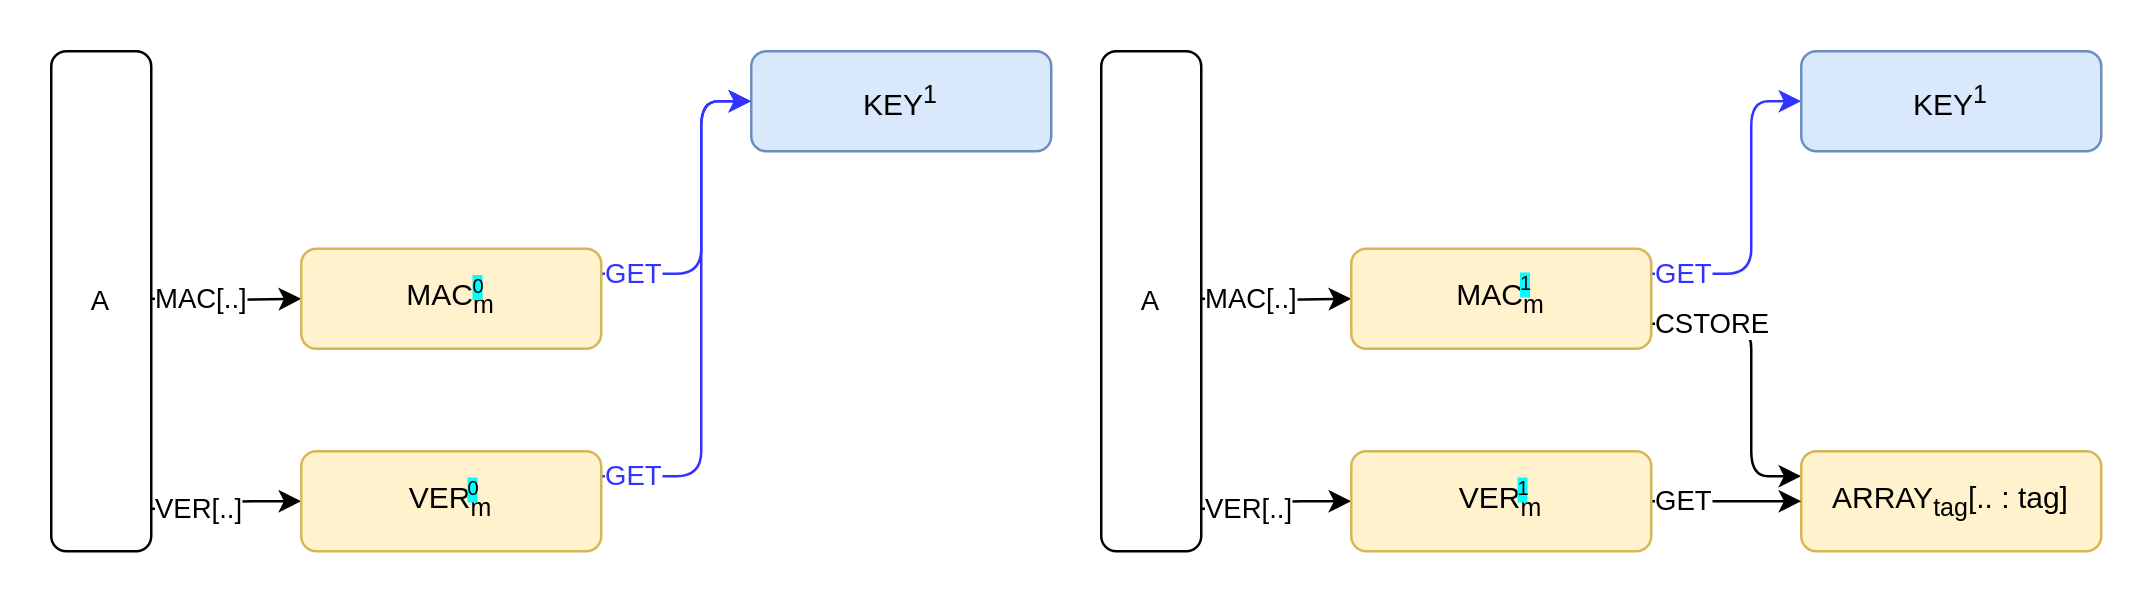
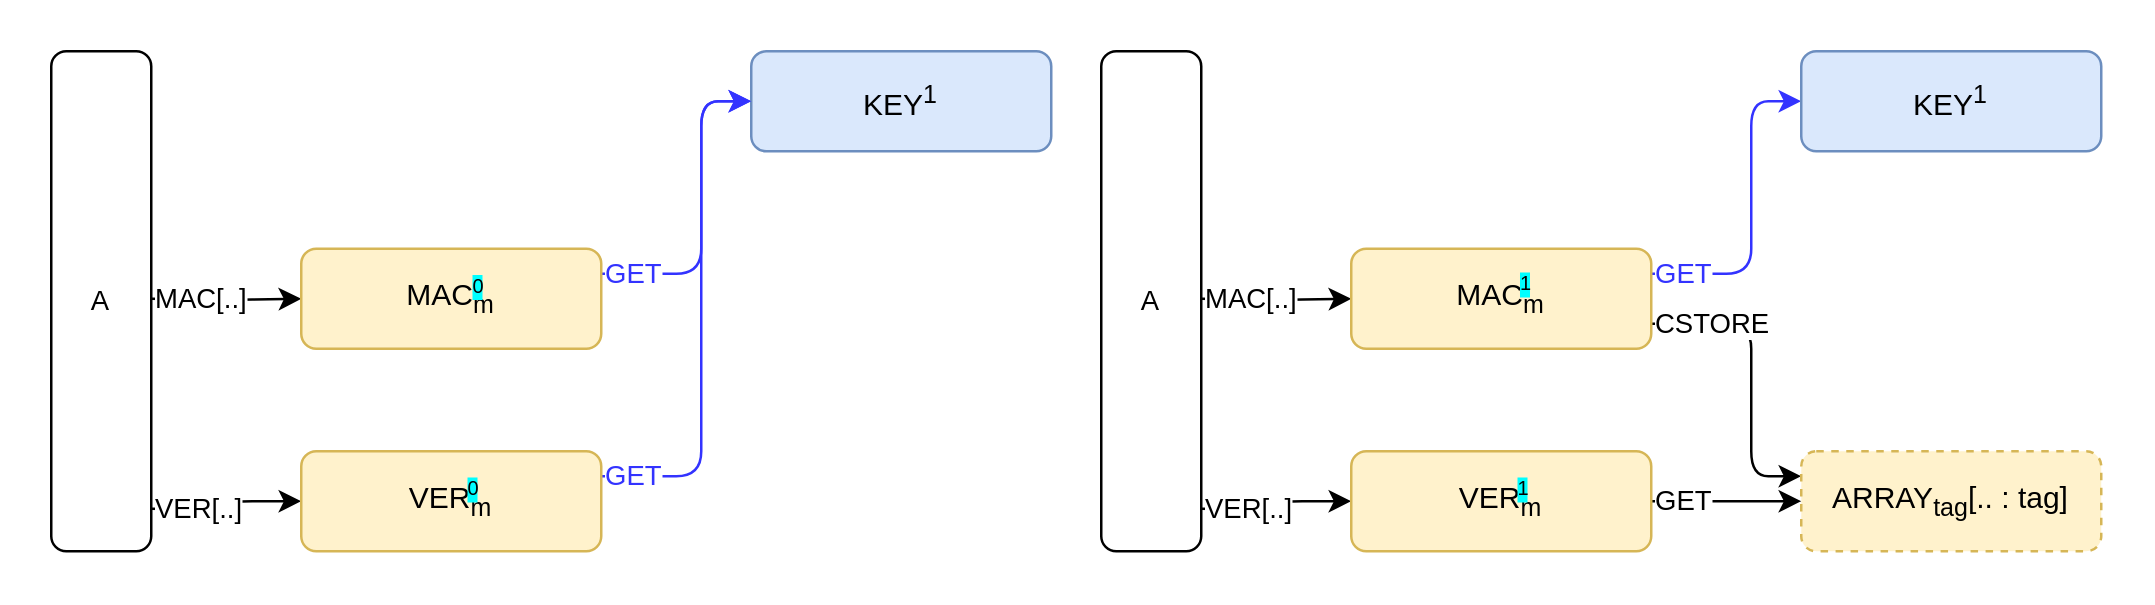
  <mxCell id="0" />
  <mxCell id="1" parent="0" />
  <mxCell id="2" value="&lt;font color=&quot;#000000&quot;&gt;A&lt;/font&gt;" style="rounded=1;whiteSpace=wrap;html=1;labelBackgroundColor=none;fontSize=11;fontColor=#3333FF;" parent="1" vertex="1"><mxGeometry x="20" y="20" width="40" height="200" as="geometry" /></mxCell>
  <mxCell id="3" value="&lt;font color=&quot;#000000&quot;&gt;MAC[..]&lt;/font&gt;" style="edgeStyle=orthogonalEdgeStyle;rounded=1;orthogonalLoop=1;jettySize=auto;html=1;entryX=0;entryY=0.5;entryDx=0;entryDy=0;strokeColor=#000000;fontSize=11;fontColor=#3333FF;align=left;exitX=0.989;exitY=0.428;exitDx=0;exitDy=0;exitPerimeter=0;" parent="1" target="5" edge="1"><mxGeometry x="-1" relative="1" as="geometry"><mxPoint x="60" y="119" as="sourcePoint" /><mxPoint as="offset" /></mxGeometry></mxCell>
  <mxCell id="4" value="&lt;font color=&quot;#3333ff&quot;&gt;GET&lt;/font&gt;" style="edgeStyle=orthogonalEdgeStyle;rounded=1;orthogonalLoop=1;jettySize=auto;html=1;exitX=1;exitY=0.25;exitDx=0;exitDy=0;entryX=0;entryY=0.5;entryDx=0;entryDy=0;strokeColor=#3333FF;align=left;" edge="1" parent="1" source="5" target="6"><mxGeometry x="-0.38" y="40" relative="1" as="geometry"><Array as="points"><mxPoint x="280" y="109" /><mxPoint x="280" y="40" /></Array><mxPoint as="offset" /></mxGeometry></mxCell>
  <mxCell id="5" value="MAC&lt;sub&gt;m&lt;/sub&gt;" style="rounded=1;whiteSpace=wrap;html=1;fillColor=#fff2cc;strokeColor=#d6b656;" parent="1" vertex="1"><mxGeometry x="120" y="99" width="120" height="40" as="geometry" /></mxCell>
  <mxCell id="6" value="KEY&lt;sup&gt;1&lt;/sup&gt;" style="rounded=1;whiteSpace=wrap;html=1;fillColor=#dae8fc;strokeColor=#6c8ebf;" parent="1" vertex="1"><mxGeometry x="300" y="20" width="120" height="40" as="geometry" /></mxCell>
  <mxCell id="7" value="GET" style="edgeStyle=orthogonalEdgeStyle;rounded=1;orthogonalLoop=1;jettySize=auto;html=1;exitX=1;exitY=0.25;exitDx=0;exitDy=0;entryX=0;entryY=0.5;entryDx=0;entryDy=0;strokeColor=#3333FF;fontSize=11;fontColor=#3333FF;align=left;" parent="1" source="9" target="6" edge="1"><mxGeometry x="-0.619" y="40" relative="1" as="geometry"><Array as="points"><mxPoint x="280" y="190" /><mxPoint x="280" y="40" /></Array><mxPoint as="offset" /></mxGeometry></mxCell>
  <mxCell id="8" value="&lt;font color=&quot;#000000&quot;&gt;VER[..]&lt;/font&gt;" style="edgeStyle=orthogonalEdgeStyle;rounded=1;orthogonalLoop=1;jettySize=auto;html=1;exitX=1;exitY=0.929;exitDx=0;exitDy=0;entryX=0;entryY=0.5;entryDx=0;entryDy=0;strokeColor=#000000;fontSize=11;fontColor=#3333FF;align=left;exitPerimeter=0;" parent="1" target="9" edge="1"><mxGeometry x="-1" relative="1" as="geometry"><mxPoint as="offset" /><mxPoint x="60" y="203" as="sourcePoint" /></mxGeometry></mxCell>
  <mxCell id="9" value="VER&lt;sub&gt;m&lt;/sub&gt;" style="rounded=1;whiteSpace=wrap;html=1;fillColor=#fff2cc;strokeColor=#d6b656;" parent="1" vertex="1"><mxGeometry x="120" y="180" width="120" height="40" as="geometry" /></mxCell>
  <mxCell id="10" value="0" style="text;html=1;resizable=0;points=[];autosize=1;align=left;verticalAlign=top;spacingTop=-4;fontSize=8;labelBackgroundColor=#00FFFF;" parent="1" vertex="1"><mxGeometry x="185" y="188" width="20" height="20" as="geometry" /></mxCell>
  <mxCell id="11" value="&lt;font color=&quot;#000000&quot;&gt;A&lt;/font&gt;" style="rounded=1;whiteSpace=wrap;html=1;labelBackgroundColor=none;fontSize=11;fontColor=#3333FF;" vertex="1" parent="1"><mxGeometry x="440" y="20" width="40" height="200" as="geometry" /></mxCell>
  <mxCell id="12" value="&lt;font color=&quot;#000000&quot;&gt;MAC[..]&lt;/font&gt;" style="edgeStyle=orthogonalEdgeStyle;rounded=1;orthogonalLoop=1;jettySize=auto;html=1;entryX=0;entryY=0.5;entryDx=0;entryDy=0;strokeColor=#000000;fontSize=11;fontColor=#3333FF;align=left;exitX=0.989;exitY=0.428;exitDx=0;exitDy=0;exitPerimeter=0;" edge="1" parent="1" target="15"><mxGeometry x="-1" relative="1" as="geometry"><mxPoint x="480" y="119" as="sourcePoint" /><mxPoint as="offset" /></mxGeometry></mxCell>
  <mxCell id="13" value="&lt;font color=&quot;#000000&quot;&gt;CSTORE&lt;/font&gt;" style="edgeStyle=orthogonalEdgeStyle;rounded=1;orthogonalLoop=1;jettySize=auto;html=1;exitX=1;exitY=0.75;exitDx=0;exitDy=0;entryX=0;entryY=0.25;entryDx=0;entryDy=0;strokeColor=#000000;fontSize=11;fontColor=#3333FF;align=left;" edge="1" parent="1" source="15" target="17"><mxGeometry x="-0.339" y="-40" relative="1" as="geometry"><Array as="points"><mxPoint x="700" y="129" /><mxPoint x="700" y="190" /></Array><mxPoint as="offset" /></mxGeometry></mxCell>
  <mxCell id="14" value="&lt;font color=&quot;#3333ff&quot;&gt;GET&lt;/font&gt;" style="edgeStyle=orthogonalEdgeStyle;rounded=1;orthogonalLoop=1;jettySize=auto;html=1;exitX=1;exitY=0.25;exitDx=0;exitDy=0;entryX=0;entryY=0.5;entryDx=0;entryDy=0;strokeColor=#3333FF;align=left;" edge="1" parent="1" source="15" target="16"><mxGeometry x="-0.38" y="40" relative="1" as="geometry"><Array as="points"><mxPoint x="700" y="109" /><mxPoint x="700" y="40" /></Array><mxPoint as="offset" /></mxGeometry></mxCell>
  <mxCell id="15" value="MAC&lt;sub&gt;m&lt;/sub&gt;" style="rounded=1;whiteSpace=wrap;html=1;fillColor=#fff2cc;strokeColor=#d6b656;" vertex="1" parent="1"><mxGeometry x="540" y="99" width="120" height="40" as="geometry" /></mxCell>
  <mxCell id="16" value="KEY&lt;sup&gt;1&lt;/sup&gt;" style="rounded=1;whiteSpace=wrap;html=1;fillColor=#dae8fc;strokeColor=#6c8ebf;" vertex="1" parent="1"><mxGeometry x="720" y="20" width="120" height="40" as="geometry" /></mxCell>
- <mxCell id="17" value="ARRAY&lt;sub&gt;tag&lt;/sub&gt;[.. : tag]" style="rounded=1;whiteSpace=wrap;html=1;fillColor=#fff2cc;strokeColor=#d6b656;" vertex="1" parent="1"><mxGeometry x="720" y="180" width="120" height="40" as="geometry" /></mxCell>
+ <mxCell id="17" value="ARRAY&lt;sub&gt;tag&lt;/sub&gt;[.. : tag]" style="rounded=1;whiteSpace=wrap;html=1;fillColor=#fff2cc;strokeColor=#d6b656;dashed=1;" vertex="1" parent="1"><mxGeometry x="720" y="180" width="120" height="40" as="geometry" /></mxCell>
  <mxCell id="18" value="&lt;font color=&quot;#000000&quot;&gt;VER[..]&lt;/font&gt;" style="edgeStyle=orthogonalEdgeStyle;rounded=1;orthogonalLoop=1;jettySize=auto;html=1;exitX=1;exitY=0.929;exitDx=0;exitDy=0;entryX=0;entryY=0.5;entryDx=0;entryDy=0;strokeColor=#000000;fontSize=11;fontColor=#3333FF;align=left;exitPerimeter=0;" edge="1" parent="1" target="20"><mxGeometry x="-1" relative="1" as="geometry"><mxPoint as="offset" /><mxPoint x="480" y="203" as="sourcePoint" /></mxGeometry></mxCell>
  <mxCell id="19" value="GET" style="edgeStyle=orthogonalEdgeStyle;rounded=1;orthogonalLoop=1;jettySize=auto;html=1;exitX=1;exitY=0.5;exitDx=0;exitDy=0;entryX=0;entryY=0.5;entryDx=0;entryDy=0;strokeColor=#000000;align=left;" edge="1" parent="1" source="20" target="17"><mxGeometry x="-1" relative="1" as="geometry"><mxPoint as="offset" /></mxGeometry></mxCell>
  <mxCell id="20" value="VER&lt;sub&gt;m&lt;/sub&gt;" style="rounded=1;whiteSpace=wrap;html=1;fillColor=#fff2cc;strokeColor=#d6b656;" vertex="1" parent="1"><mxGeometry x="540" y="180" width="120" height="40" as="geometry" /></mxCell>
  <mxCell id="21" value="1" style="text;html=1;resizable=0;points=[];autosize=1;align=left;verticalAlign=top;spacingTop=-4;fontSize=8;labelBackgroundColor=#00FFFF;" vertex="1" parent="1"><mxGeometry x="605" y="188" width="20" height="10" as="geometry" /></mxCell>
  <mxCell id="22" value="0" style="text;html=1;resizable=0;points=[];autosize=1;align=left;verticalAlign=top;spacingTop=-4;fontSize=8;labelBackgroundColor=#00FFFF;" vertex="1" parent="1"><mxGeometry x="187" y="107" width="20" height="20" as="geometry" /></mxCell>
  <mxCell id="23" value="1" style="text;html=1;resizable=0;points=[];autosize=1;align=left;verticalAlign=top;spacingTop=-4;fontSize=8;labelBackgroundColor=#00FFFF;" vertex="1" parent="1"><mxGeometry x="606" y="106" width="20" height="10" as="geometry" /></mxCell>
